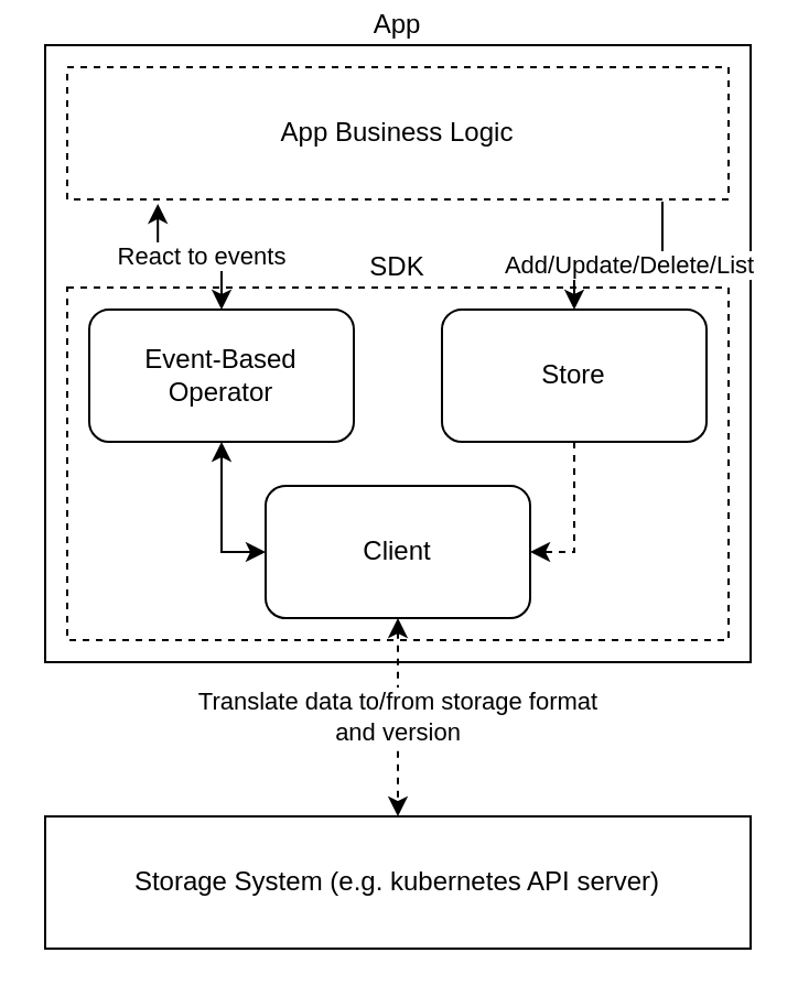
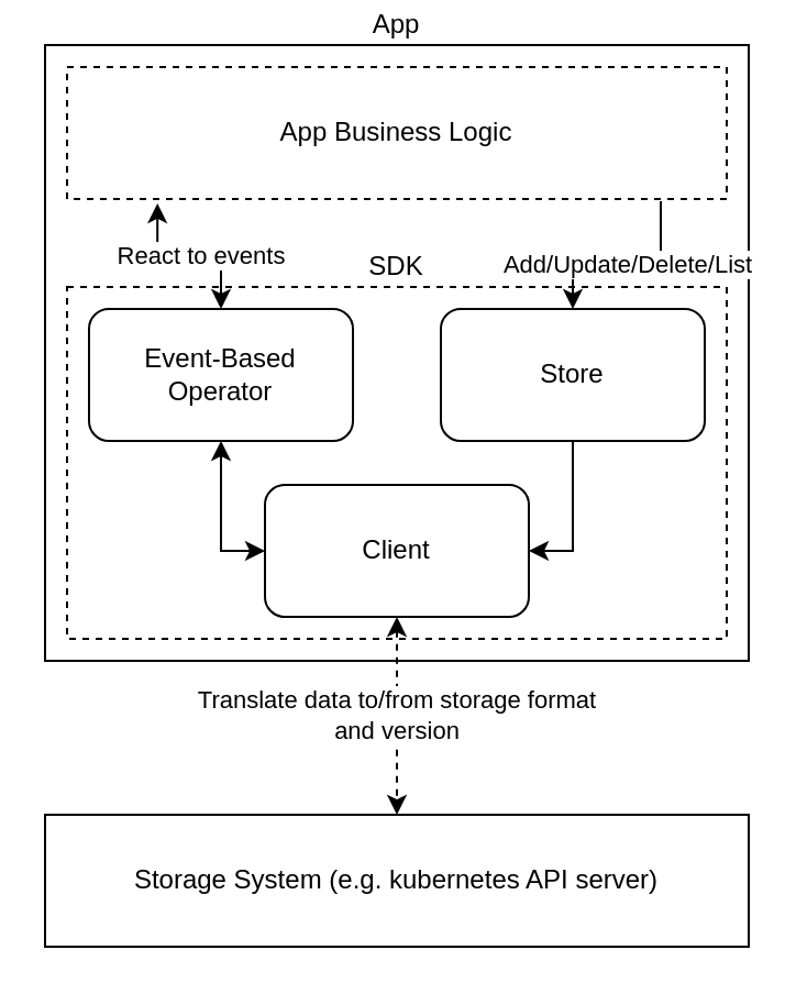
  <mxCell id="0" />
  <mxCell id="1" parent="0" />
  <mxCell id="2" value="App" style="rounded=0;whiteSpace=wrap;html=1;labelPosition=center;verticalLabelPosition=top;align=center;verticalAlign=bottom;" vertex="1" parent="1"><mxGeometry x="20" y="20" width="320" height="280" as="geometry" /></mxCell>
  <mxCell id="3" value="SDK" style="rounded=0;whiteSpace=wrap;html=1;labelPosition=center;verticalLabelPosition=top;align=center;verticalAlign=bottom;dashed=1;" vertex="1" parent="1"><mxGeometry x="30" y="130" width="300" height="160" as="geometry" /></mxCell>
  <mxCell id="4" value="&lt;div&gt;Translate data to/from storage format&lt;/div&gt;&lt;div&gt;and version&lt;br&gt;&lt;/div&gt;" style="edgeStyle=orthogonalEdgeStyle;rounded=0;orthogonalLoop=1;jettySize=auto;html=1;exitX=0.5;exitY=1;exitDx=0;exitDy=0;entryX=0.5;entryY=0;entryDx=0;entryDy=0;startArrow=classic;startFill=1;dashed=1;" edge="1" parent="1" source="5" target="10"><mxGeometry relative="1" as="geometry"><Array as="points"><mxPoint x="180" y="330" /><mxPoint x="180" y="330" /></Array></mxGeometry></mxCell>
  <mxCell id="5" value="Client" style="rounded=1;whiteSpace=wrap;html=1;" vertex="1" parent="1"><mxGeometry x="120" y="220" width="120" height="60" as="geometry" /></mxCell>
- <mxCell id="6" style="edgeStyle=orthogonalEdgeStyle;rounded=0;orthogonalLoop=1;jettySize=auto;html=1;exitX=0.5;exitY=1;exitDx=0;exitDy=0;entryX=1;entryY=0.5;entryDx=0;entryDy=0;dashed=1;" edge="1" parent="1" source="7" target="5"><mxGeometry relative="1" as="geometry" /></mxCell>
+ <mxCell id="6" style="edgeStyle=orthogonalEdgeStyle;rounded=0;orthogonalLoop=1;jettySize=auto;html=1;exitX=0.5;exitY=1;exitDx=0;exitDy=0;entryX=1;entryY=0.5;entryDx=0;entryDy=0;" edge="1" parent="1" source="7" target="5"><mxGeometry relative="1" as="geometry" /></mxCell>
  <mxCell id="7" value="Store" style="rounded=1;whiteSpace=wrap;html=1;" vertex="1" parent="1"><mxGeometry x="200" y="140" width="120" height="60" as="geometry" /></mxCell>
  <mxCell id="8" style="edgeStyle=orthogonalEdgeStyle;rounded=0;orthogonalLoop=1;jettySize=auto;html=1;exitX=0.5;exitY=1;exitDx=0;exitDy=0;entryX=0;entryY=0.5;entryDx=0;entryDy=0;startArrow=classic;startFill=1;" edge="1" parent="1" source="9" target="5"><mxGeometry relative="1" as="geometry" /></mxCell>
  <mxCell id="9" value="Event-Based Operator" style="rounded=1;whiteSpace=wrap;html=1;" vertex="1" parent="1"><mxGeometry x="40" y="140" width="120" height="60" as="geometry" /></mxCell>
  <mxCell id="10" value="Storage System (e.g. kubernetes API server)" style="rounded=0;whiteSpace=wrap;html=1;" vertex="1" parent="1"><mxGeometry x="20" y="370" width="320" height="60" as="geometry" /></mxCell>
  <mxCell id="11" style="edgeStyle=orthogonalEdgeStyle;rounded=0;orthogonalLoop=1;jettySize=auto;html=1;exitX=0.137;exitY=1.033;exitDx=0;exitDy=0;entryX=0.5;entryY=0;entryDx=0;entryDy=0;startArrow=classic;startFill=1;exitPerimeter=0;" edge="1" parent="1" source="14" target="9"><mxGeometry relative="1" as="geometry" /></mxCell>
  <mxCell id="12" value="React to events" style="edgeLabel;html=1;align=center;verticalAlign=middle;resizable=0;points=[];" vertex="1" connectable="0" parent="11"><mxGeometry x="0.091" relative="1" as="geometry"><mxPoint as="offset" /></mxGeometry></mxCell>
  <mxCell id="13" value="Add/Update/Delete/List" style="edgeStyle=orthogonalEdgeStyle;rounded=0;orthogonalLoop=1;jettySize=auto;html=1;exitX=0.9;exitY=1.017;exitDx=0;exitDy=0;entryX=0.5;entryY=0;entryDx=0;entryDy=0;exitPerimeter=0;" edge="1" parent="1" source="14" target="7"><mxGeometry relative="1" as="geometry"><Array as="points"><mxPoint x="300" y="120" /><mxPoint x="260" y="120" /></Array></mxGeometry></mxCell>
  <mxCell id="14" value="App Business Logic" style="rounded=0;whiteSpace=wrap;html=1;dashed=1;" vertex="1" parent="1"><mxGeometry x="30" y="30" width="300" height="60" as="geometry" /></mxCell>
